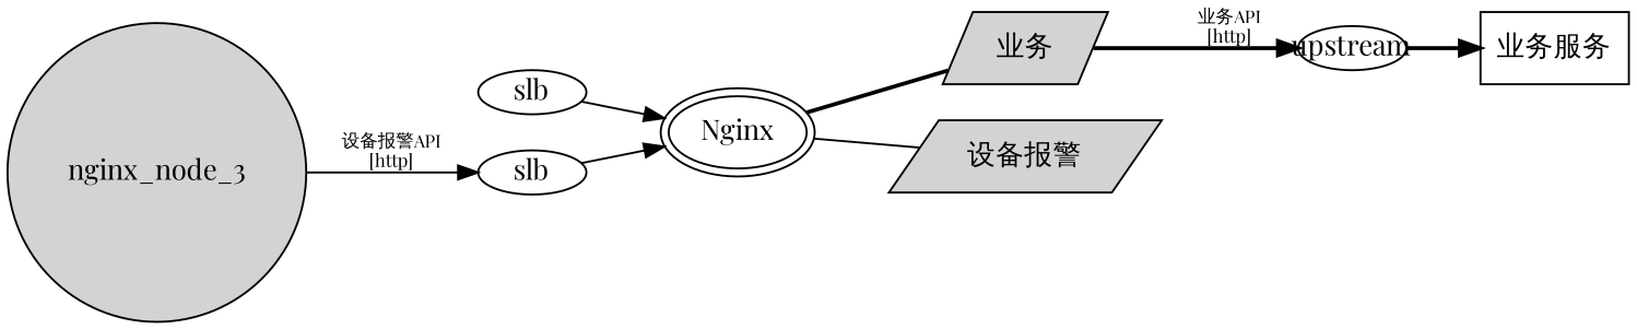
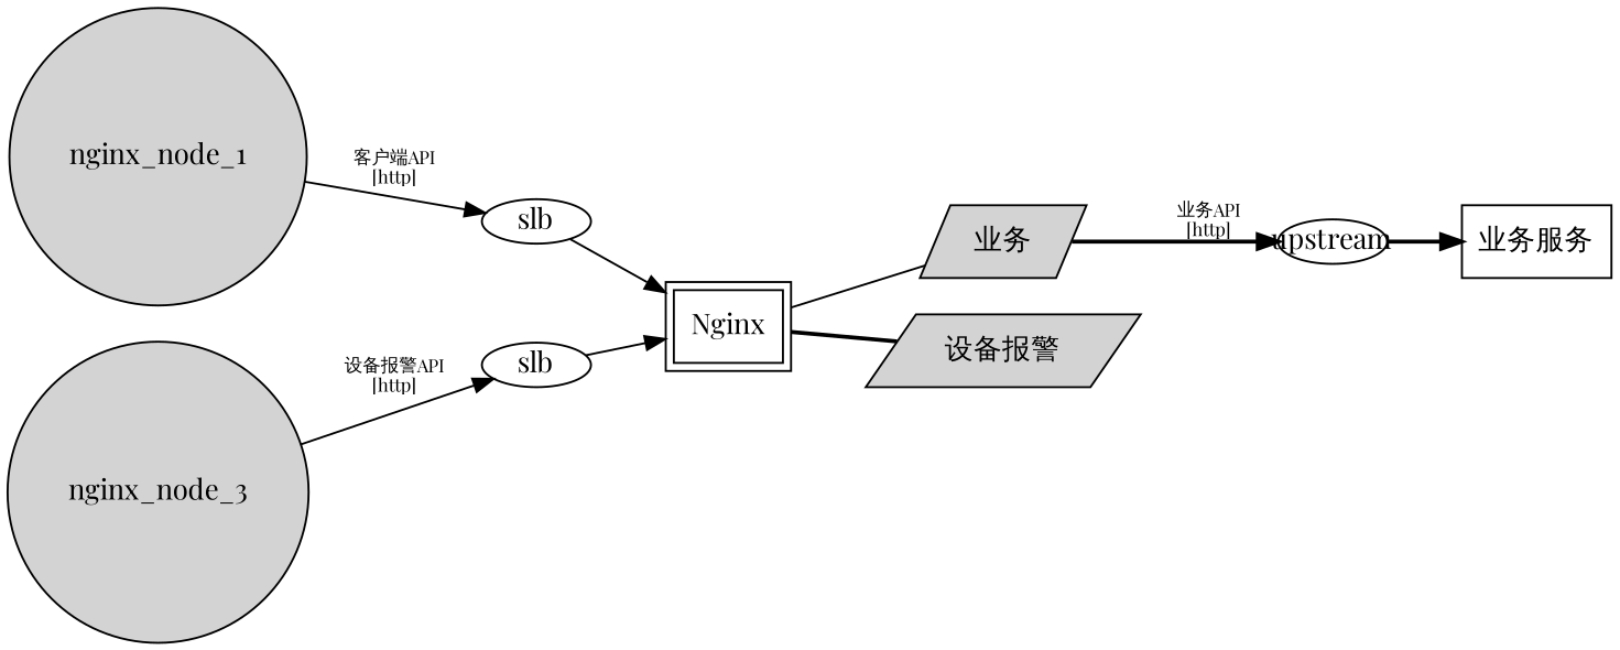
  digraph {
    fontname="Playfair Display"
    rankdir=LR
    node [fontname="Playfair Display"]
    edge [fontname="Playfair Display"]
-   n1 [label=Nginx peripheries=2 shape=ellipse]
+   n1 [label=Nginx peripheries=2 shape=box]
    n2 [label="业务" shape=polygon skew=.5 style=filled]
    n3 [label="设备报警" shape=polygon skew=.5 style=filled]
    n4 [fixedsize=true height=.3 label=upstream]
+   nginx_node_1 [shape=circle style=filled width=.2]
    n6 [fixedsize=true height=.3 label=slb]
    nginx_node_3 [shape=circle style=filled width=.2]
    n8 [fixedsize=true height=.3 label=slb]
    n9 [label="业务服务" shape=box]
-   n1 -> n2 [arrowhead=none style=bold]
-   n1 -> n3 [arrowhead=none style=solid]
+   n1 -> n2 [arrowhead=none style=solid]
+   n1 -> n3 [arrowhead=none style=bold]
    n2 -> n4 [fontsize=9 label="业务API\n[http]" style=bold]
    n4 -> n9 [style=bold]
+   nginx_node_1 -> n6 [fontsize=9 label="客户端API\n[http]"]
    n6 -> n1
    nginx_node_3 -> n8 [fontsize=9 label="设备报警API\n[http]"]
    n8 -> n1
  }
